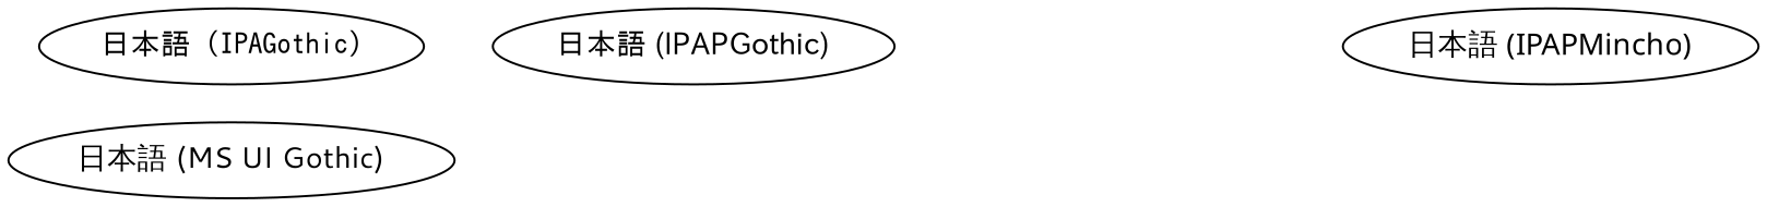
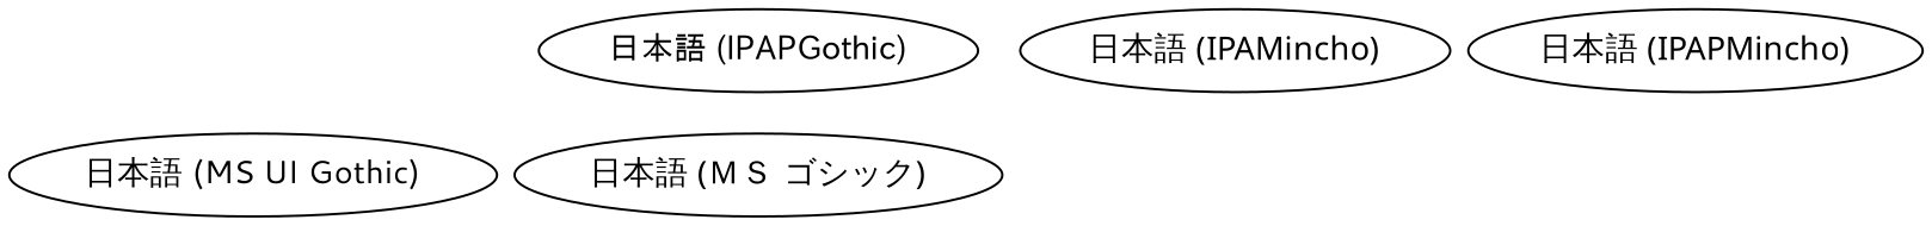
  digraph {
    rankdir=LR
    ranksep=0.0
    edge [style=invis]
    n1 [fontname="MS UI Gothic" label="日本語 (MS UI Gothic)"]
-   n3 [fontname=IPAGothic label="日本語 (IPAGothic)"]
+   n2 [fontname="ＭＳ ゴシック" label="日本語 (ＭＳ ゴシック)"]
    n4 [fontname=IPAPGothic label="日本語 (IPAPGothic)"]
+   n5 [fontname=IPAMincho label="日本語 (IPAMincho)"]
    n6 [fontname=IPAPMincho label="日本語 (IPAPMincho)"]
-   n3 -> n4
+   n1 -> n2
+   n4 -> n5
+   n5 -> n6
  }
